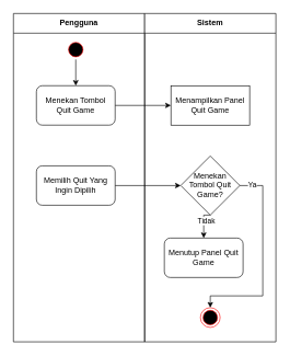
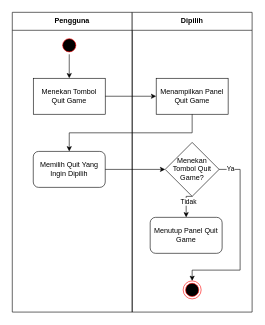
  <mxCell id="0" />
  <mxCell id="1" parent="0" />
  <mxCell id="2" value="Pengguna" style="swimlane;whiteSpace=wrap;html=1;startSize=30;" parent="1" vertex="1"><mxGeometry x="20" y="20" width="200" height="500" as="geometry" /></mxCell>
  <mxCell id="3" style="edgeStyle=orthogonalEdgeStyle;rounded=0;orthogonalLoop=1;jettySize=auto;html=1;entryX=0.5;entryY=0;entryDx=0;entryDy=0;" parent="2" source="4" target="5" edge="1"><mxGeometry relative="1" as="geometry" /></mxCell>
  <mxCell id="4" value="" style="ellipse;html=1;shape=startState;fillColor=#000000;strokeColor=#ff0000;" parent="2" vertex="1"><mxGeometry x="80" y="40" width="30" height="30" as="geometry" /></mxCell>
- <mxCell id="5" value="Menekan Tombol&lt;div&gt;Quit Game&lt;/div&gt;" style="rounded=1;whiteSpace=wrap;html=1;" parent="2" vertex="1"><mxGeometry x="35" y="110" width="120" height="60" as="geometry" /></mxCell>
+ <mxCell id="5" value="Menekan Tombol&lt;div&gt;Quit Game&lt;/div&gt;" style="whiteSpace=wrap;html=1;rounded=0;" parent="2" vertex="1"><mxGeometry x="35" y="110" width="120" height="60" as="geometry" /></mxCell>
  <mxCell id="6" value="Memilih Quit Yang Ingin Dipilih" style="whiteSpace=wrap;html=1;rounded=1;" parent="2" vertex="1"><mxGeometry x="35" y="232" width="120" height="60" as="geometry" /></mxCell>
- <mxCell id="7" value="Sistem" style="swimlane;whiteSpace=wrap;html=1;startSize=30;" parent="1" vertex="1"><mxGeometry x="220" y="20" width="200" height="500" as="geometry" /></mxCell>
+ <mxCell id="7" value="Dipilih" style="swimlane;whiteSpace=wrap;html=1;startSize=30;" parent="1" vertex="1"><mxGeometry x="220" y="20" width="200" height="500" as="geometry" /></mxCell>
  <mxCell id="8" value="Menampilkan Panel Quit Game" style="whiteSpace=wrap;html=1;rounded=0;" parent="7" vertex="1"><mxGeometry x="40" y="110" width="120" height="60" as="geometry" /></mxCell>
  <mxCell id="9" value="" style="ellipse;html=1;shape=endState;fillColor=#000000;strokeColor=#ff0000;" parent="7" vertex="1"><mxGeometry x="85" y="448" width="30" height="30" as="geometry" /></mxCell>
  <mxCell id="10" style="edgeStyle=orthogonalEdgeStyle;rounded=0;orthogonalLoop=1;jettySize=auto;html=1;exitX=1;exitY=0.5;exitDx=0;exitDy=0;entryX=0.5;entryY=0;entryDx=0;entryDy=0;" parent="7" source="12" target="9" edge="1"><mxGeometry relative="1" as="geometry"><Array as="points"><mxPoint x="180" y="262" /><mxPoint x="180" y="430" /><mxPoint x="100" y="430" /></Array></mxGeometry></mxCell>
  <mxCell id="11" value="Ya" style="edgeLabel;html=1;align=center;verticalAlign=middle;resizable=0;points=[];" parent="10" vertex="1" connectable="0"><mxGeometry x="-0.877" y="3" relative="1" as="geometry"><mxPoint x="-1" y="1" as="offset" /></mxGeometry></mxCell>
  <mxCell id="12" value="Menekan Tombol Quit Game?" style="rhombus;whiteSpace=wrap;html=1;" parent="7" vertex="1"><mxGeometry x="55" y="217" width="90" height="90" as="geometry" /></mxCell>
  <mxCell id="13" value="Menutup Panel Quit Game" style="whiteSpace=wrap;html=1;rounded=1;" parent="7" vertex="1"><mxGeometry x="30" y="342" width="120" height="60" as="geometry" /></mxCell>
  <mxCell id="14" style="edgeStyle=orthogonalEdgeStyle;rounded=0;orthogonalLoop=1;jettySize=auto;html=1;exitX=0.5;exitY=1;exitDx=0;exitDy=0;entryX=0.5;entryY=0;entryDx=0;entryDy=0;" parent="7" source="12" target="13" edge="1"><mxGeometry relative="1" as="geometry" /></mxCell>
  <mxCell id="15" value="Tidak" style="edgeLabel;html=1;align=center;verticalAlign=middle;resizable=0;points=[];" parent="14" vertex="1" connectable="0"><mxGeometry x="-0.691" relative="1" as="geometry"><mxPoint y="8" as="offset" /></mxGeometry></mxCell>
  <mxCell id="16" value="" style="edgeStyle=orthogonalEdgeStyle;rounded=0;orthogonalLoop=1;jettySize=auto;html=1;exitX=1;exitY=0.5;exitDx=0;exitDy=0;" parent="1" source="5" target="8" edge="1"><mxGeometry relative="1" as="geometry"><mxPoint x="190" y="150.029" as="sourcePoint" /></mxGeometry></mxCell>
+ <mxCell id="17" style="edgeStyle=orthogonalEdgeStyle;rounded=0;orthogonalLoop=1;jettySize=auto;html=1;exitX=0.5;exitY=1;exitDx=0;exitDy=0;entryX=0.5;entryY=0;entryDx=0;entryDy=0;" parent="1" source="8" target="6" edge="1"><mxGeometry relative="1" as="geometry" /></mxCell>
  <mxCell id="18" style="edgeStyle=orthogonalEdgeStyle;rounded=0;orthogonalLoop=1;jettySize=auto;html=1;entryX=0;entryY=0.5;entryDx=0;entryDy=0;" parent="1" source="6" target="12" edge="1"><mxGeometry relative="1" as="geometry" /></mxCell>
